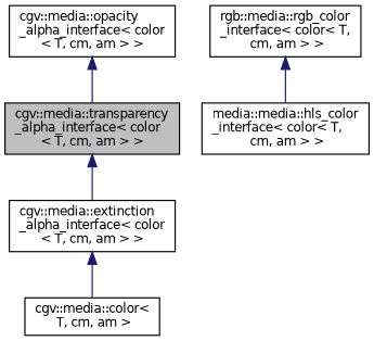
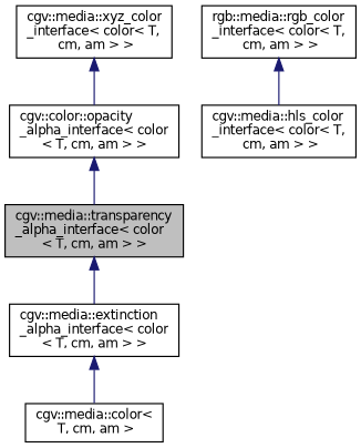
  digraph {
    node [color=black fontname=Helvetica fontsize=10 shape=record]
    edge [color=midnightblue dir=back fontname=Helvetica fontsize=10 labelfontname=Helvetica labelfontsize=10 style=solid]
    n1 [fillcolor=grey75 fontcolor=black height=0.2 label="cgv::media::transparency\l_alpha_interface\< color\l\< T, cm, am \> \>" style=filled width=0.4]
    n2 [height=0.2 label="cgv::media::extinction\l_alpha_interface\< color\l\< T, cm, am \> \>" width=0.4]
    n3 [height=0.2 label="cgv::media::color\<\l T, cm, am \>" width=0.4]
-   n4 [height=0.2 label="cgv::media::opacity\l_alpha_interface\< color\l\< T, cm, am \> \>" width=0.4]
-   n6 [height=0.2 label="media::media::hls_color\l_interface\< color\< T,\l cm, am \> \>" width=0.4]
+   n4 [height=0.2 label="cgv::color::opacity\l_alpha_interface\< color\l\< T, cm, am \> \>" width=0.4]
+   n5 [height=0.2 label="cgv::media::xyz_color\l_interface\< color\< T,\l cm, am \> \>" width=0.4]
+   n6 [height=0.2 label="cgv::media::hls_color\l_interface\< color\< T,\l cm, am \> \>" width=0.4]
    n7 [height=0.2 label="rgb::media::rgb_color\l_interface\< color\< T,\l cm, am \> \>" width=0.4]
    n1 -> n2
    n2 -> n3
    n4 -> n1
+   n5 -> n4
    n7 -> n6
  }
